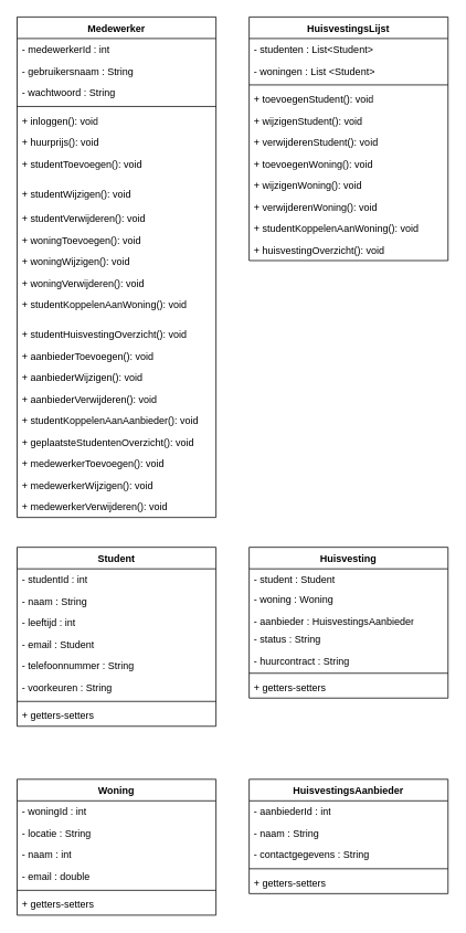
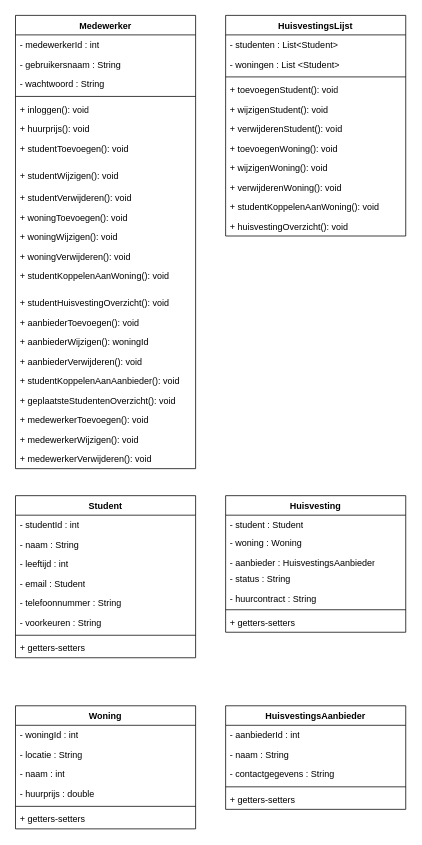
  <mxCell id="0" />
  <mxCell id="1" parent="0" />
  <mxCell id="2" value="&lt;b&gt;Medewerker&lt;/b&gt;" style="swimlane;fontStyle=1;align=center;verticalAlign=top;childLayout=stackLayout;horizontal=1;startSize=26;horizontalStack=0;resizeParent=1;resizeParentMax=0;resizeLast=0;collapsible=1;marginBottom=0;whiteSpace=wrap;html=1;" parent="1" vertex="1"><mxGeometry x="20" y="20" width="240" height="604" as="geometry" /></mxCell>
  <mxCell id="3" value="&lt;div&gt;- medewerkerId : int&lt;/div&gt;&lt;br&gt;&lt;br&gt;&lt;br&gt;&lt;br&gt;" style="text;strokeColor=none;fillColor=none;align=left;verticalAlign=top;spacingLeft=4;spacingRight=4;overflow=hidden;rotatable=0;points=[[0,0.5],[1,0.5]];portConstraint=eastwest;whiteSpace=wrap;html=1;" parent="2" vertex="1"><mxGeometry y="26" width="240" height="26" as="geometry" /></mxCell>
  <mxCell id="4" value="&lt;div&gt;&lt;/div&gt;-&amp;nbsp;gebruikersnaam : String" style="text;strokeColor=none;fillColor=none;align=left;verticalAlign=top;spacingLeft=4;spacingRight=4;overflow=hidden;rotatable=0;points=[[0,0.5],[1,0.5]];portConstraint=eastwest;whiteSpace=wrap;html=1;" parent="2" vertex="1"><mxGeometry y="52" width="240" height="26" as="geometry" /></mxCell>
  <mxCell id="5" value="&lt;div&gt;&lt;/div&gt;-&amp;nbsp;wachtwoord : String" style="text;strokeColor=none;fillColor=none;align=left;verticalAlign=top;spacingLeft=4;spacingRight=4;overflow=hidden;rotatable=0;points=[[0,0.5],[1,0.5]];portConstraint=eastwest;whiteSpace=wrap;html=1;" parent="2" vertex="1"><mxGeometry y="78" width="240" height="26" as="geometry" /></mxCell>
  <mxCell id="6" value="" style="line;strokeWidth=1;fillColor=none;align=left;verticalAlign=middle;spacingTop=-1;spacingLeft=3;spacingRight=3;rotatable=0;labelPosition=right;points=[];portConstraint=eastwest;strokeColor=inherit;" parent="2" vertex="1"><mxGeometry y="104" width="240" height="8" as="geometry" /></mxCell>
  <mxCell id="7" value="+&amp;nbsp;inloggen(): void" style="text;strokeColor=none;fillColor=none;align=left;verticalAlign=top;spacingLeft=4;spacingRight=4;overflow=hidden;rotatable=0;points=[[0,0.5],[1,0.5]];portConstraint=eastwest;whiteSpace=wrap;html=1;" parent="2" vertex="1"><mxGeometry y="112" width="240" height="26" as="geometry" /></mxCell>
  <mxCell id="8" value="+&amp;nbsp;huurprijs(): void" style="text;strokeColor=none;fillColor=none;align=left;verticalAlign=top;spacingLeft=4;spacingRight=4;overflow=hidden;rotatable=0;points=[[0,0.5],[1,0.5]];portConstraint=eastwest;whiteSpace=wrap;html=1;" parent="2" vertex="1"><mxGeometry y="138" width="240" height="26" as="geometry" /></mxCell>
  <mxCell id="9" value="+&amp;nbsp;studentToevoegen(): void" style="text;strokeColor=none;fillColor=none;align=left;verticalAlign=top;spacingLeft=4;spacingRight=4;overflow=hidden;rotatable=0;points=[[0,0.5],[1,0.5]];portConstraint=eastwest;whiteSpace=wrap;html=1;" parent="2" vertex="1"><mxGeometry y="164" width="240" height="36" as="geometry" /></mxCell>
  <mxCell id="10" value="+&amp;nbsp;studentWijzigen(): void" style="text;strokeColor=none;fillColor=none;align=left;verticalAlign=top;spacingLeft=4;spacingRight=4;overflow=hidden;rotatable=0;points=[[0,0.5],[1,0.5]];portConstraint=eastwest;whiteSpace=wrap;html=1;" parent="2" vertex="1"><mxGeometry y="200" width="240" height="30" as="geometry" /></mxCell>
  <mxCell id="11" value="+&amp;nbsp;studentVerwijderen(): void" style="text;strokeColor=none;fillColor=none;align=left;verticalAlign=top;spacingLeft=4;spacingRight=4;overflow=hidden;rotatable=0;points=[[0,0.5],[1,0.5]];portConstraint=eastwest;whiteSpace=wrap;html=1;" parent="2" vertex="1"><mxGeometry y="230" width="240" height="26" as="geometry" /></mxCell>
  <mxCell id="12" value="+&amp;nbsp;woningToevoegen(): void" style="text;strokeColor=none;fillColor=none;align=left;verticalAlign=top;spacingLeft=4;spacingRight=4;overflow=hidden;rotatable=0;points=[[0,0.5],[1,0.5]];portConstraint=eastwest;whiteSpace=wrap;html=1;" parent="2" vertex="1"><mxGeometry y="256" width="240" height="26" as="geometry" /></mxCell>
  <mxCell id="13" value="+&amp;nbsp;woningWijzigen(): void" style="text;strokeColor=none;fillColor=none;align=left;verticalAlign=top;spacingLeft=4;spacingRight=4;overflow=hidden;rotatable=0;points=[[0,0.5],[1,0.5]];portConstraint=eastwest;whiteSpace=wrap;html=1;" parent="2" vertex="1"><mxGeometry y="282" width="240" height="26" as="geometry" /></mxCell>
  <mxCell id="14" value="+&amp;nbsp;woningVerwijderen(): void" style="text;strokeColor=none;fillColor=none;align=left;verticalAlign=top;spacingLeft=4;spacingRight=4;overflow=hidden;rotatable=0;points=[[0,0.5],[1,0.5]];portConstraint=eastwest;whiteSpace=wrap;html=1;" parent="2" vertex="1"><mxGeometry y="308" width="240" height="26" as="geometry" /></mxCell>
  <mxCell id="15" value="+&amp;nbsp;studentKoppelenAanWoning(): void" style="text;strokeColor=none;fillColor=none;align=left;verticalAlign=top;spacingLeft=4;spacingRight=4;overflow=hidden;rotatable=0;points=[[0,0.5],[1,0.5]];portConstraint=eastwest;whiteSpace=wrap;html=1;" parent="2" vertex="1"><mxGeometry y="334" width="240" height="36" as="geometry" /></mxCell>
  <mxCell id="16" value="+&amp;nbsp;studentHuisvestingOverzicht(): void" style="text;strokeColor=none;fillColor=none;align=left;verticalAlign=top;spacingLeft=4;spacingRight=4;overflow=hidden;rotatable=0;points=[[0,0.5],[1,0.5]];portConstraint=eastwest;whiteSpace=wrap;html=1;" parent="2" vertex="1"><mxGeometry y="370" width="240" height="26" as="geometry" /></mxCell>
  <mxCell id="17" value="+&amp;nbsp;aanbiederToevoegen(): void" style="text;strokeColor=none;fillColor=none;align=left;verticalAlign=top;spacingLeft=4;spacingRight=4;overflow=hidden;rotatable=0;points=[[0,0.5],[1,0.5]];portConstraint=eastwest;whiteSpace=wrap;html=1;" parent="2" vertex="1"><mxGeometry y="396" width="240" height="26" as="geometry" /></mxCell>
- <mxCell id="18" value="+&amp;nbsp;aanbiederWijzigen(): void" style="text;strokeColor=none;fillColor=none;align=left;verticalAlign=top;spacingLeft=4;spacingRight=4;overflow=hidden;rotatable=0;points=[[0,0.5],[1,0.5]];portConstraint=eastwest;whiteSpace=wrap;html=1;" parent="2" vertex="1"><mxGeometry y="422" width="240" height="26" as="geometry" /></mxCell>
+ <mxCell id="18" value="+&amp;nbsp;aanbiederWijzigen(): woningId" style="text;strokeColor=none;fillColor=none;align=left;verticalAlign=top;spacingLeft=4;spacingRight=4;overflow=hidden;rotatable=0;points=[[0,0.5],[1,0.5]];portConstraint=eastwest;whiteSpace=wrap;html=1;" parent="2" vertex="1"><mxGeometry y="422" width="240" height="26" as="geometry" /></mxCell>
  <mxCell id="19" value="+&amp;nbsp;aanbiederVerwijderen(): void" style="text;strokeColor=none;fillColor=none;align=left;verticalAlign=top;spacingLeft=4;spacingRight=4;overflow=hidden;rotatable=0;points=[[0,0.5],[1,0.5]];portConstraint=eastwest;whiteSpace=wrap;html=1;" parent="2" vertex="1"><mxGeometry y="448" width="240" height="26" as="geometry" /></mxCell>
  <mxCell id="20" value="+&amp;nbsp;studentKoppelenAanAanbieder(): void" style="text;strokeColor=none;fillColor=none;align=left;verticalAlign=top;spacingLeft=4;spacingRight=4;overflow=hidden;rotatable=0;points=[[0,0.5],[1,0.5]];portConstraint=eastwest;whiteSpace=wrap;html=1;" parent="2" vertex="1"><mxGeometry y="474" width="240" height="26" as="geometry" /></mxCell>
  <mxCell id="21" value="+&amp;nbsp;geplaatsteStudentenOverzicht(): void" style="text;strokeColor=none;fillColor=none;align=left;verticalAlign=top;spacingLeft=4;spacingRight=4;overflow=hidden;rotatable=0;points=[[0,0.5],[1,0.5]];portConstraint=eastwest;whiteSpace=wrap;html=1;" parent="2" vertex="1"><mxGeometry y="500" width="240" height="26" as="geometry" /></mxCell>
  <mxCell id="22" value="+&amp;nbsp;medewerkerToevoegen(): void" style="text;strokeColor=none;fillColor=none;align=left;verticalAlign=top;spacingLeft=4;spacingRight=4;overflow=hidden;rotatable=0;points=[[0,0.5],[1,0.5]];portConstraint=eastwest;whiteSpace=wrap;html=1;" parent="2" vertex="1"><mxGeometry y="526" width="240" height="26" as="geometry" /></mxCell>
  <mxCell id="23" value="+&amp;nbsp;medewerkerWijzigen(): void" style="text;strokeColor=none;fillColor=none;align=left;verticalAlign=top;spacingLeft=4;spacingRight=4;overflow=hidden;rotatable=0;points=[[0,0.5],[1,0.5]];portConstraint=eastwest;whiteSpace=wrap;html=1;" parent="2" vertex="1"><mxGeometry y="552" width="240" height="26" as="geometry" /></mxCell>
  <mxCell id="24" value="+&amp;nbsp;medewerkerVerwijderen(): void" style="text;strokeColor=none;fillColor=none;align=left;verticalAlign=top;spacingLeft=4;spacingRight=4;overflow=hidden;rotatable=0;points=[[0,0.5],[1,0.5]];portConstraint=eastwest;whiteSpace=wrap;html=1;" parent="2" vertex="1"><mxGeometry y="578" width="240" height="26" as="geometry" /></mxCell>
  <mxCell id="25" value="&lt;b&gt;Student&lt;/b&gt;" style="swimlane;fontStyle=1;align=center;verticalAlign=top;childLayout=stackLayout;horizontal=1;startSize=26;horizontalStack=0;resizeParent=1;resizeParentMax=0;resizeLast=0;collapsible=1;marginBottom=0;whiteSpace=wrap;html=1;" parent="1" vertex="1"><mxGeometry x="20" y="660" width="240" height="216" as="geometry" /></mxCell>
  <mxCell id="26" value="-&amp;nbsp;studentId : int" style="text;strokeColor=none;fillColor=none;align=left;verticalAlign=top;spacingLeft=4;spacingRight=4;overflow=hidden;rotatable=0;points=[[0,0.5],[1,0.5]];portConstraint=eastwest;whiteSpace=wrap;html=1;" parent="25" vertex="1"><mxGeometry y="26" width="240" height="26" as="geometry" /></mxCell>
  <mxCell id="27" value="-&amp;nbsp;naam : String" style="text;strokeColor=none;fillColor=none;align=left;verticalAlign=top;spacingLeft=4;spacingRight=4;overflow=hidden;rotatable=0;points=[[0,0.5],[1,0.5]];portConstraint=eastwest;whiteSpace=wrap;html=1;" parent="25" vertex="1"><mxGeometry y="52" width="240" height="26" as="geometry" /></mxCell>
  <mxCell id="28" value="-&amp;nbsp;leeftijd : int" style="text;strokeColor=none;fillColor=none;align=left;verticalAlign=top;spacingLeft=4;spacingRight=4;overflow=hidden;rotatable=0;points=[[0,0.5],[1,0.5]];portConstraint=eastwest;whiteSpace=wrap;html=1;" parent="25" vertex="1"><mxGeometry y="78" width="240" height="26" as="geometry" /></mxCell>
  <mxCell id="29" value="-&amp;nbsp;email : Student" style="text;strokeColor=none;fillColor=none;align=left;verticalAlign=top;spacingLeft=4;spacingRight=4;overflow=hidden;rotatable=0;points=[[0,0.5],[1,0.5]];portConstraint=eastwest;whiteSpace=wrap;html=1;" parent="25" vertex="1"><mxGeometry y="104" width="240" height="26" as="geometry" /></mxCell>
  <mxCell id="30" value="-&amp;nbsp;telefoonnummer : String" style="text;strokeColor=none;fillColor=none;align=left;verticalAlign=top;spacingLeft=4;spacingRight=4;overflow=hidden;rotatable=0;points=[[0,0.5],[1,0.5]];portConstraint=eastwest;whiteSpace=wrap;html=1;" parent="25" vertex="1"><mxGeometry y="130" width="240" height="26" as="geometry" /></mxCell>
  <mxCell id="31" value="-&amp;nbsp;voorkeuren : String" style="text;strokeColor=none;fillColor=none;align=left;verticalAlign=top;spacingLeft=4;spacingRight=4;overflow=hidden;rotatable=0;points=[[0,0.5],[1,0.5]];portConstraint=eastwest;whiteSpace=wrap;html=1;" parent="25" vertex="1"><mxGeometry y="156" width="240" height="26" as="geometry" /></mxCell>
  <mxCell id="32" value="" style="line;strokeWidth=1;fillColor=none;align=left;verticalAlign=middle;spacingTop=-1;spacingLeft=3;spacingRight=3;rotatable=0;labelPosition=right;points=[];portConstraint=eastwest;strokeColor=inherit;" parent="25" vertex="1"><mxGeometry y="182" width="240" height="8" as="geometry" /></mxCell>
  <mxCell id="33" value="+&amp;nbsp;getters-setters&amp;nbsp;" style="text;strokeColor=none;fillColor=none;align=left;verticalAlign=top;spacingLeft=4;spacingRight=4;overflow=hidden;rotatable=0;points=[[0,0.5],[1,0.5]];portConstraint=eastwest;whiteSpace=wrap;html=1;" parent="25" vertex="1"><mxGeometry y="190" width="240" height="26" as="geometry" /></mxCell>
  <mxCell id="34" value="&lt;b&gt;HuisvestingsLijst&lt;/b&gt;" style="swimlane;fontStyle=1;align=center;verticalAlign=top;childLayout=stackLayout;horizontal=1;startSize=26;horizontalStack=0;resizeParent=1;resizeParentMax=0;resizeLast=0;collapsible=1;marginBottom=0;whiteSpace=wrap;html=1;" parent="1" vertex="1"><mxGeometry x="300" y="20" width="240" height="294" as="geometry" /></mxCell>
  <mxCell id="35" value="-&amp;nbsp;studenten : List&amp;lt;Student&amp;gt;" style="text;strokeColor=none;fillColor=none;align=left;verticalAlign=top;spacingLeft=4;spacingRight=4;overflow=hidden;rotatable=0;points=[[0,0.5],[1,0.5]];portConstraint=eastwest;whiteSpace=wrap;html=1;" parent="34" vertex="1"><mxGeometry y="26" width="240" height="26" as="geometry" /></mxCell>
  <mxCell id="36" value="-&amp;nbsp;woningen : List &amp;lt;Student&amp;gt;" style="text;strokeColor=none;fillColor=none;align=left;verticalAlign=top;spacingLeft=4;spacingRight=4;overflow=hidden;rotatable=0;points=[[0,0.5],[1,0.5]];portConstraint=eastwest;whiteSpace=wrap;html=1;" parent="34" vertex="1"><mxGeometry y="52" width="240" height="26" as="geometry" /></mxCell>
  <mxCell id="37" value="" style="line;strokeWidth=1;fillColor=none;align=left;verticalAlign=middle;spacingTop=-1;spacingLeft=3;spacingRight=3;rotatable=0;labelPosition=right;points=[];portConstraint=eastwest;strokeColor=inherit;" parent="34" vertex="1"><mxGeometry y="78" width="240" height="8" as="geometry" /></mxCell>
  <mxCell id="38" value="+&amp;nbsp;toevoegenStudent():&amp;nbsp;void" style="text;strokeColor=none;fillColor=none;align=left;verticalAlign=top;spacingLeft=4;spacingRight=4;overflow=hidden;rotatable=0;points=[[0,0.5],[1,0.5]];portConstraint=eastwest;whiteSpace=wrap;html=1;" parent="34" vertex="1"><mxGeometry y="86" width="240" height="26" as="geometry" /></mxCell>
  <mxCell id="39" value="+&amp;nbsp;wijzigenStudent():&amp;nbsp;void" style="text;strokeColor=none;fillColor=none;align=left;verticalAlign=top;spacingLeft=4;spacingRight=4;overflow=hidden;rotatable=0;points=[[0,0.5],[1,0.5]];portConstraint=eastwest;whiteSpace=wrap;html=1;" parent="34" vertex="1"><mxGeometry y="112" width="240" height="26" as="geometry" /></mxCell>
  <mxCell id="40" value="+&amp;nbsp;verwijderenStudent():&amp;nbsp;void" style="text;strokeColor=none;fillColor=none;align=left;verticalAlign=top;spacingLeft=4;spacingRight=4;overflow=hidden;rotatable=0;points=[[0,0.5],[1,0.5]];portConstraint=eastwest;whiteSpace=wrap;html=1;" parent="34" vertex="1"><mxGeometry y="138" width="240" height="26" as="geometry" /></mxCell>
  <mxCell id="41" value="+&amp;nbsp;toevoegenWoning():&amp;nbsp;void" style="text;strokeColor=none;fillColor=none;align=left;verticalAlign=top;spacingLeft=4;spacingRight=4;overflow=hidden;rotatable=0;points=[[0,0.5],[1,0.5]];portConstraint=eastwest;whiteSpace=wrap;html=1;" parent="34" vertex="1"><mxGeometry y="164" width="240" height="26" as="geometry" /></mxCell>
  <mxCell id="42" value="+&amp;nbsp;wijzigenWoning():&amp;nbsp;void" style="text;strokeColor=none;fillColor=none;align=left;verticalAlign=top;spacingLeft=4;spacingRight=4;overflow=hidden;rotatable=0;points=[[0,0.5],[1,0.5]];portConstraint=eastwest;whiteSpace=wrap;html=1;" parent="34" vertex="1"><mxGeometry y="190" width="240" height="26" as="geometry" /></mxCell>
  <mxCell id="43" value="+&amp;nbsp;verwijderenWoning():&amp;nbsp;void" style="text;strokeColor=none;fillColor=none;align=left;verticalAlign=top;spacingLeft=4;spacingRight=4;overflow=hidden;rotatable=0;points=[[0,0.5],[1,0.5]];portConstraint=eastwest;whiteSpace=wrap;html=1;" parent="34" vertex="1"><mxGeometry y="216" width="240" height="26" as="geometry" /></mxCell>
  <mxCell id="44" value="+&amp;nbsp;studentKoppelenAanWoning():&amp;nbsp;void" style="text;strokeColor=none;fillColor=none;align=left;verticalAlign=top;spacingLeft=4;spacingRight=4;overflow=hidden;rotatable=0;points=[[0,0.5],[1,0.5]];portConstraint=eastwest;whiteSpace=wrap;html=1;" parent="34" vertex="1"><mxGeometry y="242" width="240" height="26" as="geometry" /></mxCell>
  <mxCell id="45" value="+&amp;nbsp;huisvestingOverzicht():&amp;nbsp;void" style="text;strokeColor=none;fillColor=none;align=left;verticalAlign=top;spacingLeft=4;spacingRight=4;overflow=hidden;rotatable=0;points=[[0,0.5],[1,0.5]];portConstraint=eastwest;whiteSpace=wrap;html=1;" parent="34" vertex="1"><mxGeometry y="268" width="240" height="26" as="geometry" /></mxCell>
  <mxCell id="46" value="&lt;b&gt;Woning&lt;/b&gt;" style="swimlane;fontStyle=1;align=center;verticalAlign=top;childLayout=stackLayout;horizontal=1;startSize=26;horizontalStack=0;resizeParent=1;resizeParentMax=0;resizeLast=0;collapsible=1;marginBottom=0;whiteSpace=wrap;html=1;" parent="1" vertex="1"><mxGeometry x="20" y="940" width="240" height="164" as="geometry" /></mxCell>
  <mxCell id="47" value="-&amp;nbsp;woningId : int" style="text;strokeColor=none;fillColor=none;align=left;verticalAlign=top;spacingLeft=4;spacingRight=4;overflow=hidden;rotatable=0;points=[[0,0.5],[1,0.5]];portConstraint=eastwest;whiteSpace=wrap;html=1;" parent="46" vertex="1"><mxGeometry y="26" width="240" height="26" as="geometry" /></mxCell>
  <mxCell id="48" value="-&amp;nbsp;locatie : String" style="text;strokeColor=none;fillColor=none;align=left;verticalAlign=top;spacingLeft=4;spacingRight=4;overflow=hidden;rotatable=0;points=[[0,0.5],[1,0.5]];portConstraint=eastwest;whiteSpace=wrap;html=1;" parent="46" vertex="1"><mxGeometry y="52" width="240" height="26" as="geometry" /></mxCell>
  <mxCell id="49" value="-&amp;nbsp;naam : int" style="text;strokeColor=none;fillColor=none;align=left;verticalAlign=top;spacingLeft=4;spacingRight=4;overflow=hidden;rotatable=0;points=[[0,0.5],[1,0.5]];portConstraint=eastwest;whiteSpace=wrap;html=1;" parent="46" vertex="1"><mxGeometry y="78" width="240" height="26" as="geometry" /></mxCell>
- <mxCell id="50" value="-&amp;nbsp;email : double" style="text;strokeColor=none;fillColor=none;align=left;verticalAlign=top;spacingLeft=4;spacingRight=4;overflow=hidden;rotatable=0;points=[[0,0.5],[1,0.5]];portConstraint=eastwest;whiteSpace=wrap;html=1;" parent="46" vertex="1"><mxGeometry y="104" width="240" height="26" as="geometry" /></mxCell>
+ <mxCell id="50" value="-&amp;nbsp;huurprijs : double" style="text;strokeColor=none;fillColor=none;align=left;verticalAlign=top;spacingLeft=4;spacingRight=4;overflow=hidden;rotatable=0;points=[[0,0.5],[1,0.5]];portConstraint=eastwest;whiteSpace=wrap;html=1;" parent="46" vertex="1"><mxGeometry y="104" width="240" height="26" as="geometry" /></mxCell>
  <mxCell id="51" value="" style="line;strokeWidth=1;fillColor=none;align=left;verticalAlign=middle;spacingTop=-1;spacingLeft=3;spacingRight=3;rotatable=0;labelPosition=right;points=[];portConstraint=eastwest;strokeColor=inherit;" parent="46" vertex="1"><mxGeometry y="130" width="240" height="8" as="geometry" /></mxCell>
  <mxCell id="52" value="+&amp;nbsp;getters-setters&amp;nbsp;" style="text;strokeColor=none;fillColor=none;align=left;verticalAlign=top;spacingLeft=4;spacingRight=4;overflow=hidden;rotatable=0;points=[[0,0.5],[1,0.5]];portConstraint=eastwest;whiteSpace=wrap;html=1;" parent="46" vertex="1"><mxGeometry y="138" width="240" height="26" as="geometry" /></mxCell>
  <mxCell id="53" value="&lt;b&gt;HuisvestingsAanbieder&lt;/b&gt;" style="swimlane;fontStyle=1;align=center;verticalAlign=top;childLayout=stackLayout;horizontal=1;startSize=26;horizontalStack=0;resizeParent=1;resizeParentMax=0;resizeLast=0;collapsible=1;marginBottom=0;whiteSpace=wrap;html=1;" parent="1" vertex="1"><mxGeometry x="300" y="940" width="240" height="138" as="geometry" /></mxCell>
  <mxCell id="54" value="-&amp;nbsp;aanbiederId : int" style="text;strokeColor=none;fillColor=none;align=left;verticalAlign=top;spacingLeft=4;spacingRight=4;overflow=hidden;rotatable=0;points=[[0,0.5],[1,0.5]];portConstraint=eastwest;whiteSpace=wrap;html=1;" parent="53" vertex="1"><mxGeometry y="26" width="240" height="26" as="geometry" /></mxCell>
  <mxCell id="55" value="-&amp;nbsp;naam : String" style="text;strokeColor=none;fillColor=none;align=left;verticalAlign=top;spacingLeft=4;spacingRight=4;overflow=hidden;rotatable=0;points=[[0,0.5],[1,0.5]];portConstraint=eastwest;whiteSpace=wrap;html=1;" parent="53" vertex="1"><mxGeometry y="52" width="240" height="26" as="geometry" /></mxCell>
  <mxCell id="56" value="-&amp;nbsp;contactgegevens : String" style="text;strokeColor=none;fillColor=none;align=left;verticalAlign=top;spacingLeft=4;spacingRight=4;overflow=hidden;rotatable=0;points=[[0,0.5],[1,0.5]];portConstraint=eastwest;whiteSpace=wrap;html=1;" parent="53" vertex="1"><mxGeometry y="78" width="240" height="26" as="geometry" /></mxCell>
  <mxCell id="57" value="" style="line;strokeWidth=1;fillColor=none;align=left;verticalAlign=middle;spacingTop=-1;spacingLeft=3;spacingRight=3;rotatable=0;labelPosition=right;points=[];portConstraint=eastwest;strokeColor=inherit;" parent="53" vertex="1"><mxGeometry y="104" width="240" height="8" as="geometry" /></mxCell>
  <mxCell id="58" value="+&amp;nbsp;getters-setters&amp;nbsp;" style="text;strokeColor=none;fillColor=none;align=left;verticalAlign=top;spacingLeft=4;spacingRight=4;overflow=hidden;rotatable=0;points=[[0,0.5],[1,0.5]];portConstraint=eastwest;whiteSpace=wrap;html=1;" parent="53" vertex="1"><mxGeometry y="112" width="240" height="26" as="geometry" /></mxCell>
  <mxCell id="59" value="&lt;b&gt;Huisvesting&lt;/b&gt;" style="swimlane;fontStyle=1;align=center;verticalAlign=top;childLayout=stackLayout;horizontal=1;startSize=26;horizontalStack=0;resizeParent=1;resizeParentMax=0;resizeLast=0;collapsible=1;marginBottom=0;whiteSpace=wrap;html=1;" parent="1" vertex="1"><mxGeometry x="300" y="660" width="240" height="182" as="geometry" /></mxCell>
  <mxCell id="60" value="-&amp;nbsp;student : Student" style="text;strokeColor=none;fillColor=none;align=left;verticalAlign=top;spacingLeft=4;spacingRight=4;overflow=hidden;rotatable=0;points=[[0,0.5],[1,0.5]];portConstraint=eastwest;whiteSpace=wrap;html=1;" parent="59" vertex="1"><mxGeometry y="26" width="240" height="24" as="geometry" /></mxCell>
  <mxCell id="61" value="-&amp;nbsp;woning : Woning" style="text;strokeColor=none;fillColor=none;align=left;verticalAlign=top;spacingLeft=4;spacingRight=4;overflow=hidden;rotatable=0;points=[[0,0.5],[1,0.5]];portConstraint=eastwest;whiteSpace=wrap;html=1;" parent="59" vertex="1"><mxGeometry y="50" width="240" height="26" as="geometry" /></mxCell>
  <mxCell id="62" value="-&amp;nbsp;aanbieder :&amp;nbsp;HuisvestingsAanbieder" style="text;strokeColor=none;fillColor=none;align=left;verticalAlign=top;spacingLeft=4;spacingRight=4;overflow=hidden;rotatable=0;points=[[0,0.5],[1,0.5]];portConstraint=eastwest;whiteSpace=wrap;html=1;" parent="59" vertex="1"><mxGeometry y="76" width="240" height="22" as="geometry" /></mxCell>
  <mxCell id="63" value="-&amp;nbsp;status : String" style="text;strokeColor=none;fillColor=none;align=left;verticalAlign=top;spacingLeft=4;spacingRight=4;overflow=hidden;rotatable=0;points=[[0,0.5],[1,0.5]];portConstraint=eastwest;whiteSpace=wrap;html=1;" parent="59" vertex="1"><mxGeometry y="98" width="240" height="26" as="geometry" /></mxCell>
  <mxCell id="64" value="-&amp;nbsp;huurcontract : String" style="text;strokeColor=none;fillColor=none;align=left;verticalAlign=top;spacingLeft=4;spacingRight=4;overflow=hidden;rotatable=0;points=[[0,0.5],[1,0.5]];portConstraint=eastwest;whiteSpace=wrap;html=1;" parent="59" vertex="1"><mxGeometry y="124" width="240" height="24" as="geometry" /></mxCell>
  <mxCell id="65" value="" style="line;strokeWidth=1;fillColor=none;align=left;verticalAlign=middle;spacingTop=-1;spacingLeft=3;spacingRight=3;rotatable=0;labelPosition=right;points=[];portConstraint=eastwest;strokeColor=inherit;" parent="59" vertex="1"><mxGeometry y="148" width="240" height="8" as="geometry" /></mxCell>
  <mxCell id="66" value="+&amp;nbsp;getters-setters&amp;nbsp;" style="text;strokeColor=none;fillColor=none;align=left;verticalAlign=top;spacingLeft=4;spacingRight=4;overflow=hidden;rotatable=0;points=[[0,0.5],[1,0.5]];portConstraint=eastwest;whiteSpace=wrap;html=1;" parent="59" vertex="1"><mxGeometry y="156" width="240" height="26" as="geometry" /></mxCell>
